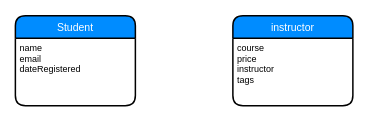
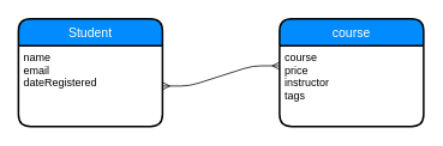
  <mxCell id="0" />
  <mxCell id="1" parent="0" />
  <mxCell id="2" value="Student" style="swimlane;childLayout=stackLayout;horizontal=1;startSize=30;horizontalStack=0;fillColor=#008cff;fontColor=#FFFFFF;rounded=1;fontSize=14;fontStyle=0;strokeWidth=2;resizeParent=0;resizeLast=1;shadow=0;dashed=0;align=center;" vertex="1" parent="1"><mxGeometry x="20" y="20" width="160" height="120" as="geometry" /></mxCell>
  <mxCell id="3" value="name&#10;email&#10;dateRegistered&#10;&#10;&#10;" style="align=left;strokeColor=none;fillColor=none;spacingLeft=4;fontSize=12;verticalAlign=top;resizable=0;rotatable=0;part=1;" vertex="1" parent="2"><mxGeometry y="30" width="160" height="90" as="geometry" /></mxCell>
- <mxCell id="4" value="instructor" style="swimlane;childLayout=stackLayout;horizontal=1;startSize=30;horizontalStack=0;fillColor=#008cff;fontColor=#FFFFFF;rounded=1;fontSize=14;fontStyle=0;strokeWidth=2;resizeParent=0;resizeLast=1;shadow=0;dashed=0;align=center;" vertex="1" parent="1"><mxGeometry x="310" y="20" width="160" height="120" as="geometry" /></mxCell>
+ <mxCell id="4" value="course" style="swimlane;childLayout=stackLayout;horizontal=1;startSize=30;horizontalStack=0;fillColor=#008cff;fontColor=#FFFFFF;rounded=1;fontSize=14;fontStyle=0;strokeWidth=2;resizeParent=0;resizeLast=1;shadow=0;dashed=0;align=center;" vertex="1" parent="1"><mxGeometry x="310" y="20" width="160" height="120" as="geometry" /></mxCell>
  <mxCell id="5" value="course&#10;price&#10;instructor&#10;tags&#10;" style="align=left;strokeColor=none;fillColor=none;spacingLeft=4;fontSize=12;verticalAlign=top;resizable=0;rotatable=0;part=1;" vertex="1" parent="4"><mxGeometry y="30" width="160" height="90" as="geometry" /></mxCell>
+ <mxCell id="6" value="" style="edgeStyle=entityRelationEdgeStyle;fontSize=12;html=1;endArrow=ERmany;startArrow=ERmany;exitX=1;exitY=0.5;exitDx=0;exitDy=0;entryX=0;entryY=0.25;entryDx=0;entryDy=0;" edge="1" parent="1" source="3" target="5"><mxGeometry width="100" height="100" relative="1" as="geometry"><mxPoint x="200" y="150" as="sourcePoint" /><mxPoint x="300" y="70" as="targetPoint" /></mxGeometry></mxCell>
